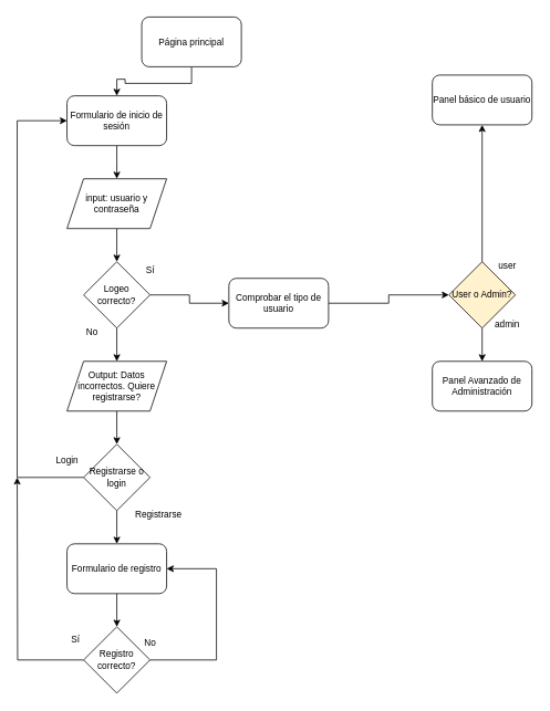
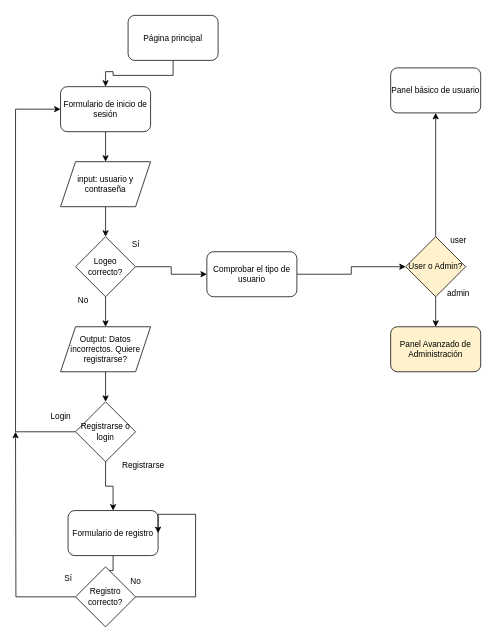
  <mxCell id="0" />
  <mxCell id="1" parent="0" />
  <mxCell id="2" value="" style="edgeStyle=orthogonalEdgeStyle;rounded=0;orthogonalLoop=1;jettySize=auto;html=1;fontSize=11;" edge="1" parent="1" source="3" target="5"><mxGeometry relative="1" as="geometry" /></mxCell>
  <mxCell id="3" value="Página principal" style="rounded=1;whiteSpace=wrap;html=1;fontSize=11;" vertex="1" parent="1"><mxGeometry x="170" y="20" width="120" height="60" as="geometry" /></mxCell>
  <mxCell id="4" value="" style="edgeStyle=orthogonalEdgeStyle;rounded=0;orthogonalLoop=1;jettySize=auto;html=1;fontSize=11;" edge="1" parent="1" source="5"><mxGeometry relative="1" as="geometry"><mxPoint x="140" y="215" as="targetPoint" /></mxGeometry></mxCell>
  <mxCell id="5" value="Formulario de inicio de sesión" style="whiteSpace=wrap;html=1;rounded=1;fontSize=11;" vertex="1" parent="1"><mxGeometry x="80" y="115" width="120" height="60" as="geometry" /></mxCell>
  <mxCell id="6" style="edgeStyle=orthogonalEdgeStyle;rounded=0;orthogonalLoop=1;jettySize=auto;html=1;entryX=0.5;entryY=0;entryDx=0;entryDy=0;fontSize=11;" edge="1" parent="1" source="7" target="10"><mxGeometry relative="1" as="geometry" /></mxCell>
  <mxCell id="7" value="input: usuario y contraseña" style="shape=parallelogram;perimeter=parallelogramPerimeter;whiteSpace=wrap;html=1;fixedSize=1;fontSize=11;" vertex="1" parent="1"><mxGeometry x="80" y="215" width="120" height="60" as="geometry" /></mxCell>
  <mxCell id="8" style="edgeStyle=orthogonalEdgeStyle;rounded=0;orthogonalLoop=1;jettySize=auto;html=1;entryX=0.5;entryY=0;entryDx=0;entryDy=0;fontSize=11;" edge="1" parent="1" source="10" target="14"><mxGeometry relative="1" as="geometry"><mxPoint x="150" y="425" as="targetPoint" /></mxGeometry></mxCell>
  <mxCell id="9" style="edgeStyle=orthogonalEdgeStyle;rounded=0;orthogonalLoop=1;jettySize=auto;html=1;entryX=0;entryY=0.5;entryDx=0;entryDy=0;fontSize=11;" edge="1" parent="1" source="10" target="28"><mxGeometry relative="1" as="geometry" /></mxCell>
  <mxCell id="10" value="Logeo correcto?" style="rhombus;whiteSpace=wrap;html=1;fontSize=11;" vertex="1" parent="1"><mxGeometry x="100" y="315" width="80" height="80" as="geometry" /></mxCell>
  <mxCell id="11" value="Sí" style="text;html=1;align=center;verticalAlign=middle;resizable=0;points=[];autosize=1;strokeColor=none;fillColor=none;fontSize=11;" vertex="1" parent="1"><mxGeometry x="165" y="310" width="30" height="30" as="geometry" /></mxCell>
  <mxCell id="12" value="No" style="text;html=1;align=center;verticalAlign=middle;resizable=0;points=[];autosize=1;strokeColor=none;fillColor=none;fontSize=11;" vertex="1" parent="1"><mxGeometry x="90" y="385" width="40" height="30" as="geometry" /></mxCell>
  <mxCell id="13" style="edgeStyle=orthogonalEdgeStyle;rounded=0;orthogonalLoop=1;jettySize=auto;html=1;entryX=0.5;entryY=0;entryDx=0;entryDy=0;fontSize=11;" edge="1" parent="1" source="14" target="17"><mxGeometry relative="1" as="geometry" /></mxCell>
  <mxCell id="14" value="&lt;font style=&quot;font-size: 11px;&quot;&gt;Output: Datos incorrectos. Quiere registrarse?&lt;/font&gt;" style="shape=parallelogram;perimeter=parallelogramPerimeter;whiteSpace=wrap;html=1;fixedSize=1;fontSize=11;" vertex="1" parent="1"><mxGeometry x="80" y="435" width="120" height="60" as="geometry" /></mxCell>
  <mxCell id="15" style="edgeStyle=orthogonalEdgeStyle;rounded=0;orthogonalLoop=1;jettySize=auto;html=1;entryX=0;entryY=0.5;entryDx=0;entryDy=0;fontSize=11;" edge="1" parent="1" source="17" target="5"><mxGeometry relative="1" as="geometry"><mxPoint x="0" y="305" as="targetPoint" /><Array as="points"><mxPoint x="20" y="575" /><mxPoint x="20" y="145" /></Array></mxGeometry></mxCell>
  <mxCell id="16" style="edgeStyle=orthogonalEdgeStyle;rounded=0;orthogonalLoop=1;jettySize=auto;html=1;entryX=0.5;entryY=0;entryDx=0;entryDy=0;fontSize=11;" edge="1" parent="1" source="17" target="21"><mxGeometry relative="1" as="geometry" /></mxCell>
  <mxCell id="17" value="&lt;font style=&quot;font-size: 11px;&quot;&gt;Registrarse o login&lt;/font&gt;" style="rhombus;whiteSpace=wrap;html=1;fontSize=11;" vertex="1" parent="1"><mxGeometry x="100" y="535" width="80" height="80" as="geometry" /></mxCell>
  <mxCell id="18" value="Login&lt;br style=&quot;font-size: 11px;&quot;&gt;" style="text;html=1;align=center;verticalAlign=middle;resizable=0;points=[];autosize=1;strokeColor=none;fillColor=none;fontSize=11;" vertex="1" parent="1"><mxGeometry x="55" y="540" width="50" height="30" as="geometry" /></mxCell>
  <mxCell id="19" value="Registrarse" style="text;html=1;align=center;verticalAlign=middle;resizable=0;points=[];autosize=1;strokeColor=none;fillColor=none;fontSize=11;" vertex="1" parent="1"><mxGeometry x="150" y="605" width="80" height="30" as="geometry" /></mxCell>
  <mxCell id="20" style="edgeStyle=orthogonalEdgeStyle;rounded=0;orthogonalLoop=1;jettySize=auto;html=1;entryX=0.5;entryY=0;entryDx=0;entryDy=0;fontSize=11;" edge="1" parent="1" source="21" target="24"><mxGeometry relative="1" as="geometry" /></mxCell>
- <mxCell id="21" value="Formulario de registro" style="whiteSpace=wrap;html=1;rounded=1;fontSize=11;" vertex="1" parent="1"><mxGeometry x="80" y="655" width="120" height="60" as="geometry" /></mxCell>
+ <mxCell id="21" value="Formulario de registro" style="whiteSpace=wrap;html=1;rounded=1;fontSize=11;" vertex="1" parent="1"><mxGeometry x="90" y="680" width="120" height="60" as="geometry" /></mxCell>
  <mxCell id="22" style="edgeStyle=orthogonalEdgeStyle;rounded=0;orthogonalLoop=1;jettySize=auto;html=1;fontSize=11;" edge="1" parent="1" source="24"><mxGeometry relative="1" as="geometry"><mxPoint x="20" y="575" as="targetPoint" /></mxGeometry></mxCell>
  <mxCell id="23" style="edgeStyle=orthogonalEdgeStyle;rounded=0;orthogonalLoop=1;jettySize=auto;html=1;entryX=1;entryY=0.5;entryDx=0;entryDy=0;fontSize=11;" edge="1" parent="1" source="24" target="21"><mxGeometry relative="1" as="geometry"><Array as="points"><mxPoint x="260" y="795" /><mxPoint x="260" y="685" /></Array></mxGeometry></mxCell>
  <mxCell id="24" value="Registro correcto?" style="rhombus;whiteSpace=wrap;html=1;fontSize=11;" vertex="1" parent="1"><mxGeometry x="100" y="755" width="80" height="80" as="geometry" /></mxCell>
  <mxCell id="25" value="Sí" style="text;html=1;align=center;verticalAlign=middle;resizable=0;points=[];autosize=1;strokeColor=none;fillColor=none;fontSize=11;" vertex="1" parent="1"><mxGeometry x="75" y="755" width="30" height="30" as="geometry" /></mxCell>
  <mxCell id="26" value="No" style="text;html=1;align=center;verticalAlign=middle;resizable=0;points=[];autosize=1;strokeColor=none;fillColor=none;fontSize=11;" vertex="1" parent="1"><mxGeometry x="160" y="760" width="40" height="30" as="geometry" /></mxCell>
  <mxCell id="27" style="edgeStyle=orthogonalEdgeStyle;rounded=0;orthogonalLoop=1;jettySize=auto;html=1;entryX=0;entryY=0.5;entryDx=0;entryDy=0;fontSize=11;" edge="1" parent="1" source="28" target="31"><mxGeometry relative="1" as="geometry" /></mxCell>
  <mxCell id="28" value="Comprobar el tipo de usuario" style="rounded=1;whiteSpace=wrap;html=1;fontSize=11;" vertex="1" parent="1"><mxGeometry x="275" y="335" width="120" height="60" as="geometry" /></mxCell>
  <mxCell id="29" style="edgeStyle=orthogonalEdgeStyle;rounded=0;orthogonalLoop=1;jettySize=auto;html=1;entryX=0.5;entryY=1;entryDx=0;entryDy=0;fontSize=11;" edge="1" parent="1" source="31" target="35"><mxGeometry relative="1" as="geometry" /></mxCell>
  <mxCell id="30" style="edgeStyle=orthogonalEdgeStyle;rounded=0;orthogonalLoop=1;jettySize=auto;html=1;exitX=0.5;exitY=1;exitDx=0;exitDy=0;entryX=0.5;entryY=0;entryDx=0;entryDy=0;fontSize=11;" edge="1" parent="1" source="31" target="34"><mxGeometry relative="1" as="geometry" /></mxCell>
  <mxCell id="31" value="User o Admin?" style="rhombus;whiteSpace=wrap;html=1;fontSize=11;fillColor=#fff2cc;" vertex="1" parent="1"><mxGeometry x="540" y="315" width="80" height="80" as="geometry" /></mxCell>
  <mxCell id="32" value="user" style="text;html=1;align=center;verticalAlign=middle;resizable=0;points=[];autosize=1;strokeColor=none;fillColor=none;fontSize=11;" vertex="1" parent="1"><mxGeometry x="590" y="305" width="40" height="30" as="geometry" /></mxCell>
  <mxCell id="33" value="admin" style="text;html=1;align=center;verticalAlign=middle;resizable=0;points=[];autosize=1;strokeColor=none;fillColor=none;fontSize=11;" vertex="1" parent="1"><mxGeometry x="585" y="375" width="50" height="30" as="geometry" /></mxCell>
- <mxCell id="34" value="Panel Avanzado de Administración" style="rounded=1;whiteSpace=wrap;html=1;fontSize=11;" vertex="1" parent="1"><mxGeometry x="520" y="435" width="120" height="60" as="geometry" /></mxCell>
+ <mxCell id="34" value="Panel Avanzado de Administración" style="rounded=1;whiteSpace=wrap;html=1;fontSize=11;fillColor=#fff2cc;" vertex="1" parent="1"><mxGeometry x="520" y="435" width="120" height="60" as="geometry" /></mxCell>
  <mxCell id="35" value="Panel básico de usuario" style="rounded=1;whiteSpace=wrap;html=1;fontSize=11;" vertex="1" parent="1"><mxGeometry x="520" y="90" width="120" height="60" as="geometry" /></mxCell>
